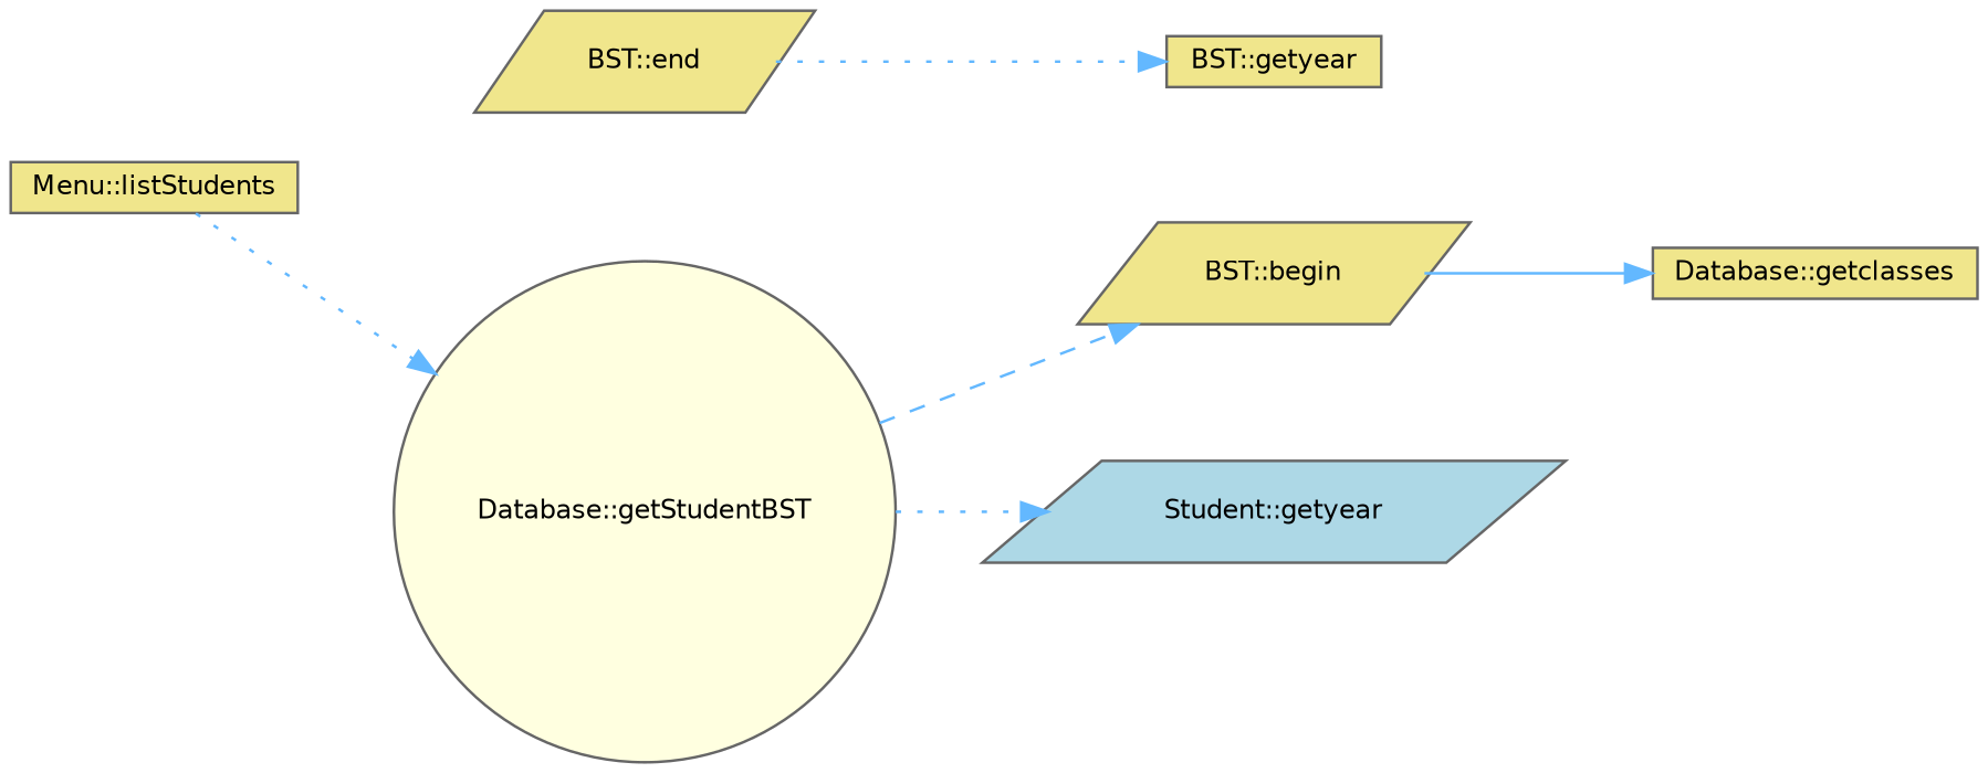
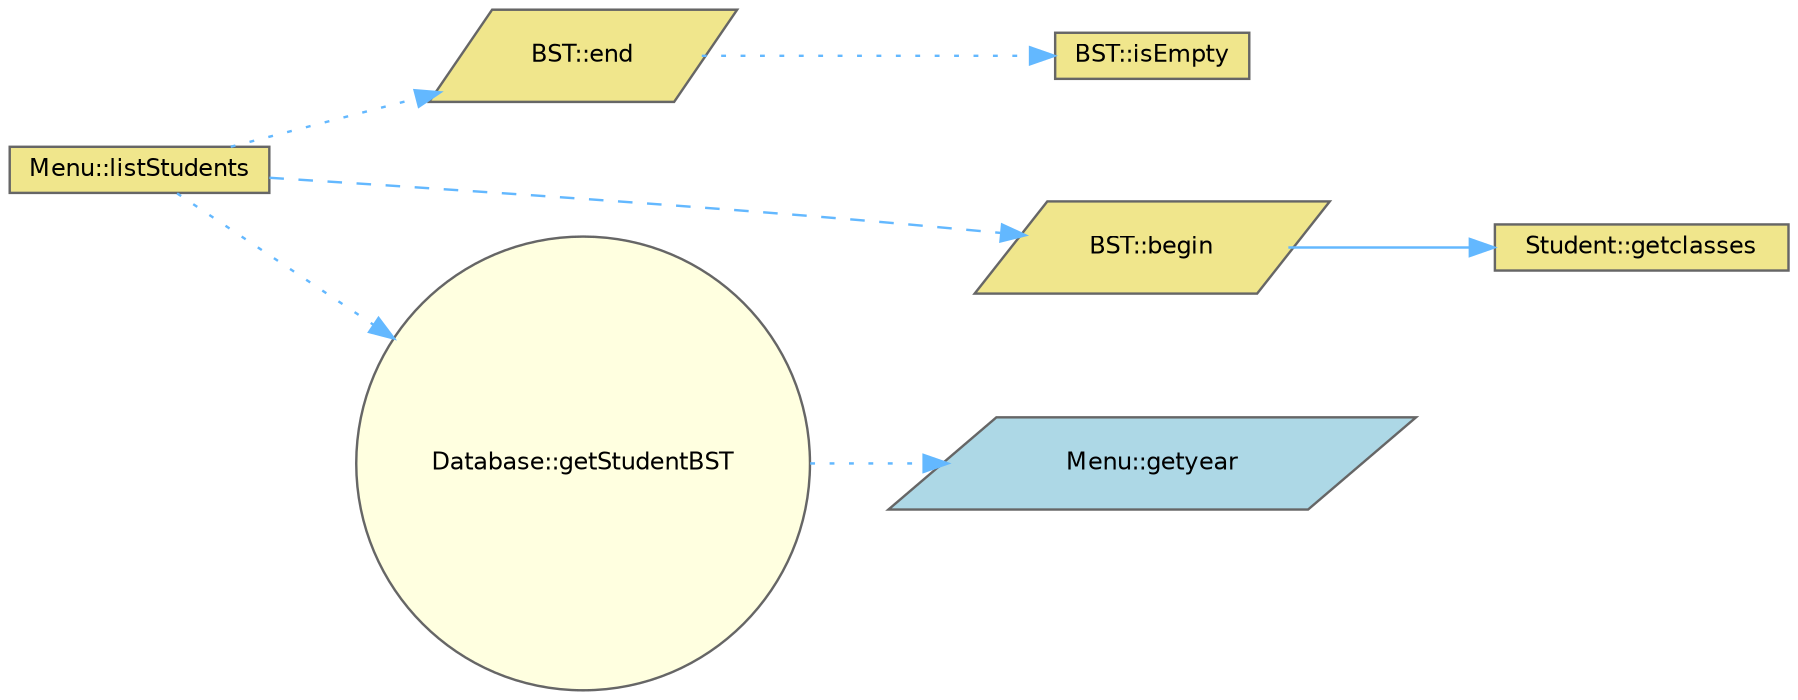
  digraph {
    rankdir=LR
    node [color=grey40 fillcolor=khaki fontname=Helvetica fontsize=10 shape=box style=filled]
    edge [color=steelblue1 fontname=Helvetica fontsize=10 labelfontname=Helvetica labelfontsize=10 style=dotted]
    n1 [color=gray40 fontcolor=black height=0.2 label="Menu::listStudents" width=0.4]
    n2 [height=0.2 label="BST::begin" shape=parallelogram width=0.4]
    n3 [height=0.2 label="BST::end" shape=parallelogram width=0.4]
    n4 [fillcolor=lightyellow height=0.2 label="Database::getStudentBST" shape=circle width=0.4]
-   n5 [height=0.2 label="Database::getclasses" width=0.4]
-   n6 [height=0.2 label="BST::getyear" width=0.4]
-   n7 [fillcolor=lightblue height=0.2 label="Student::getyear" shape=parallelogram width=0.4]
-   n4 -> n2 [style=dashed]
+   n5 [height=0.2 label="Student::getclasses" width=0.4]
+   n6 [height=0.2 label="BST::isEmpty" width=0.4]
+   n7 [fillcolor=lightblue height=0.2 label="Menu::getyear" shape=parallelogram width=0.4]
+   n1 -> n2 [style=dashed]
+   n1 -> n3
    n1 -> n4
    n2 -> n5 [style=solid]
    n3 -> n6
    n4 -> n7
  }
